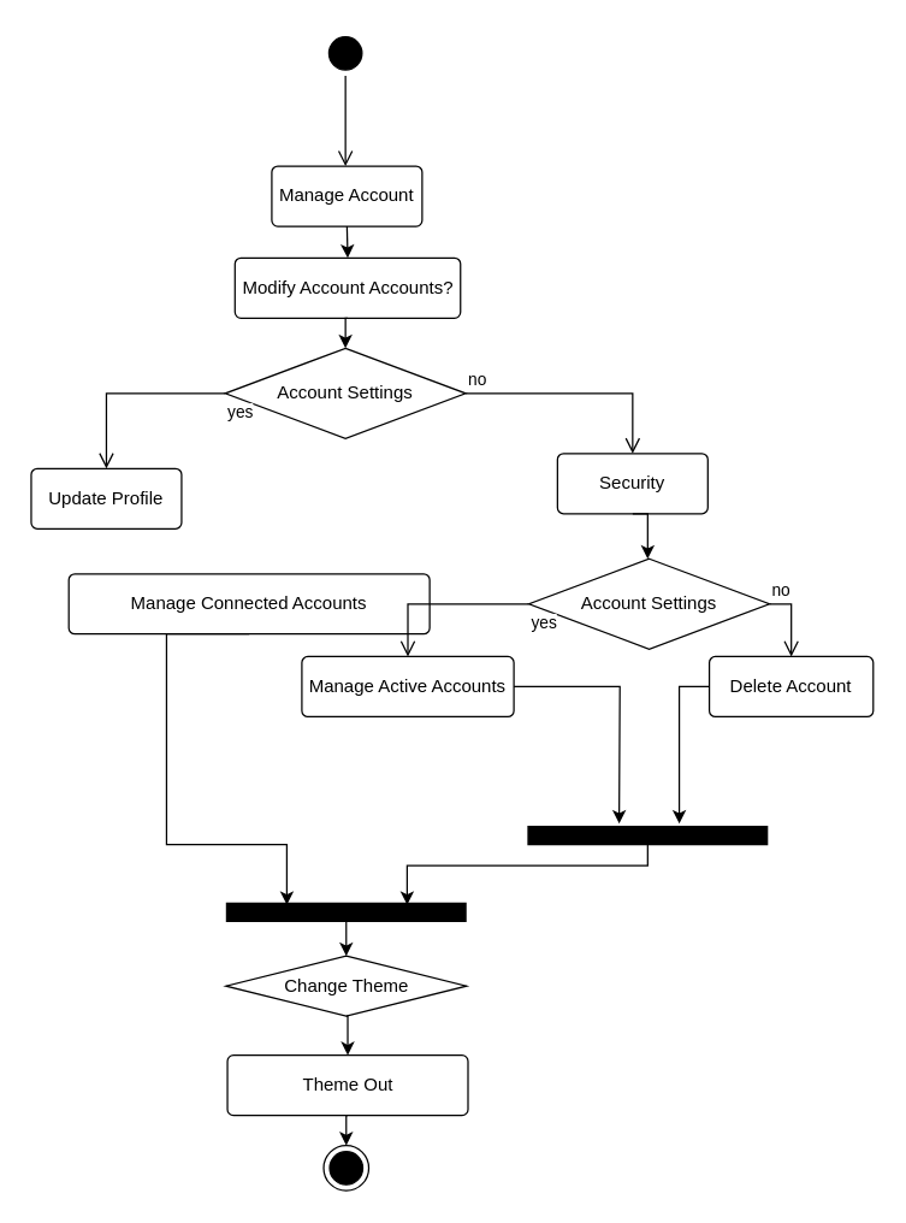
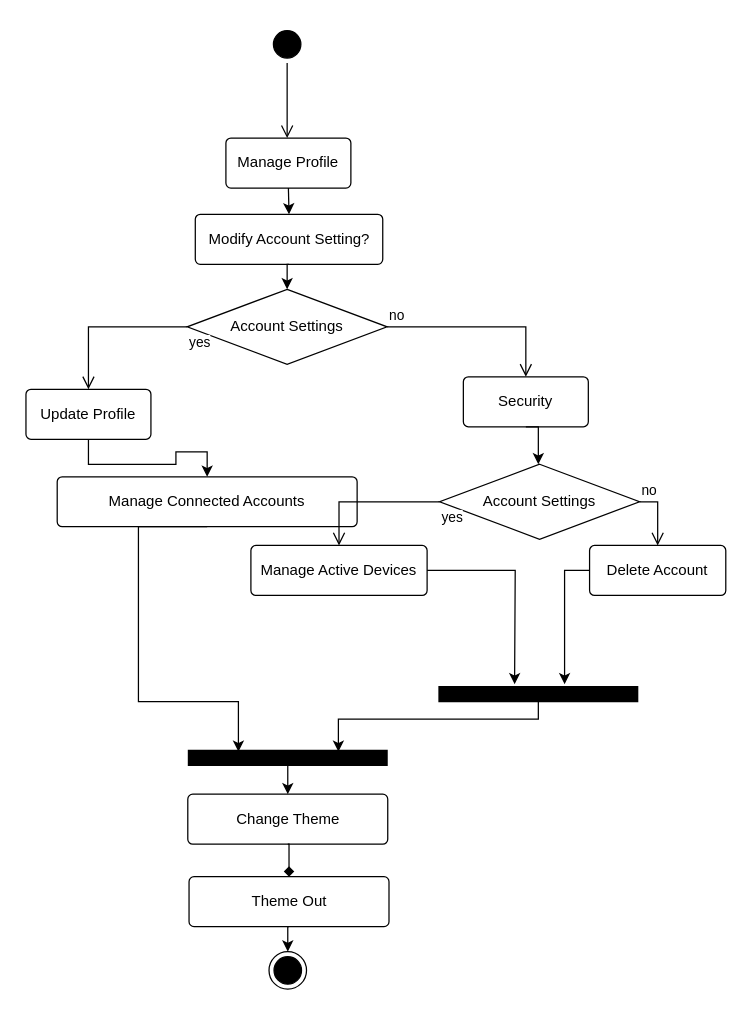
  <mxCell id="0" />
  <mxCell id="1" parent="0" />
  <mxCell id="2" style="edgeStyle=orthogonalEdgeStyle;rounded=0;orthogonalLoop=1;jettySize=auto;html=1;exitX=0.5;exitY=1;exitDx=0;exitDy=0;entryX=0.5;entryY=0;entryDx=0;entryDy=0;" parent="1" source="3" target="24" edge="1"><mxGeometry relative="1" as="geometry" /></mxCell>
- <mxCell id="3" value="Manage Account" style="rounded=1;arcSize=10;whiteSpace=wrap;html=1;align=center;fillColor=none;" parent="1" vertex="1"><mxGeometry x="180" y="110" width="100" height="40" as="geometry" /></mxCell>
+ <mxCell id="3" value="Manage Profile" style="rounded=1;arcSize=10;whiteSpace=wrap;html=1;align=center;fillColor=none;" parent="1" vertex="1"><mxGeometry x="180" y="110" width="100" height="40" as="geometry" /></mxCell>
+ <mxCell id="4" style="edgeStyle=orthogonalEdgeStyle;rounded=0;orthogonalLoop=1;jettySize=auto;html=1;exitX=0.5;exitY=1;exitDx=0;exitDy=0;entryX=0.5;entryY=0;entryDx=0;entryDy=0;" parent="1" source="5" target="9" edge="1"><mxGeometry relative="1" as="geometry" /></mxCell>
  <mxCell id="5" value="Update Profile" style="rounded=1;arcSize=10;whiteSpace=wrap;html=1;align=center;fillColor=none;" parent="1" vertex="1"><mxGeometry x="20" y="311" width="100" height="40" as="geometry" /></mxCell>
  <mxCell id="6" style="edgeStyle=orthogonalEdgeStyle;rounded=0;orthogonalLoop=1;jettySize=auto;html=1;exitX=0.5;exitY=1;exitDx=0;exitDy=0;entryX=0.5;entryY=0;entryDx=0;entryDy=0;" parent="1" source="7" edge="1"><mxGeometry relative="1" as="geometry"><mxPoint x="430" y="371" as="targetPoint" /></mxGeometry></mxCell>
  <mxCell id="7" value="Security" style="rounded=1;arcSize=10;whiteSpace=wrap;html=1;align=center;fillColor=none;" parent="1" vertex="1"><mxGeometry x="370" y="301" width="100" height="40" as="geometry" /></mxCell>
  <mxCell id="8" style="edgeStyle=orthogonalEdgeStyle;rounded=0;orthogonalLoop=1;jettySize=auto;html=1;exitX=0.5;exitY=1;exitDx=0;exitDy=0;" parent="1" source="9" edge="1"><mxGeometry relative="1" as="geometry"><mxPoint x="190" y="601" as="targetPoint" /><Array as="points"><mxPoint x="110" y="561" /><mxPoint x="190" y="561" /></Array><mxPoint x="110" y="471" as="sourcePoint" /></mxGeometry></mxCell>
  <mxCell id="9" value="Manage Connected Accounts" style="rounded=1;arcSize=10;whiteSpace=wrap;html=1;align=center;fillColor=none;" parent="1" vertex="1"><mxGeometry x="45" y="381" width="240" height="40" as="geometry" /></mxCell>
  <mxCell id="10" style="edgeStyle=orthogonalEdgeStyle;rounded=0;orthogonalLoop=1;jettySize=auto;html=1;exitX=1;exitY=0.5;exitDx=0;exitDy=0;" parent="1" source="11" edge="1"><mxGeometry relative="1" as="geometry"><mxPoint x="411" y="547" as="targetPoint" /></mxGeometry></mxCell>
- <mxCell id="11" value="Manage Active Accounts" style="rounded=1;arcSize=10;whiteSpace=wrap;html=1;align=center;fillColor=none;" parent="1" vertex="1"><mxGeometry x="200" y="436" width="141" height="40" as="geometry" /></mxCell>
+ <mxCell id="11" value="Manage Active Devices" style="rounded=1;arcSize=10;whiteSpace=wrap;html=1;align=center;fillColor=none;" parent="1" vertex="1"><mxGeometry x="200" y="436" width="141" height="40" as="geometry" /></mxCell>
  <mxCell id="12" style="edgeStyle=orthogonalEdgeStyle;rounded=0;orthogonalLoop=1;jettySize=auto;html=1;exitX=0;exitY=0.5;exitDx=0;exitDy=0;" parent="1" source="13" edge="1"><mxGeometry relative="1" as="geometry"><mxPoint x="451" y="547" as="targetPoint" /><Array as="points"><mxPoint x="451" y="456" /><mxPoint x="451" y="547" /></Array></mxGeometry></mxCell>
  <mxCell id="13" value="Delete Account" style="rounded=1;arcSize=10;whiteSpace=wrap;html=1;align=center;fillColor=none;" parent="1" vertex="1"><mxGeometry x="471" y="436" width="109" height="40" as="geometry" /></mxCell>
  <mxCell id="14" value="" style="line;strokeWidth=13;rotatable=0;dashed=0;labelPosition=right;align=left;verticalAlign=middle;spacingTop=0;spacingLeft=6;points=[];portConstraint=eastwest;" parent="1" vertex="1"><mxGeometry x="149.5" y="601" width="160" height="10" as="geometry" /></mxCell>
- <mxCell id="15" style="edgeStyle=orthogonalEdgeStyle;rounded=0;orthogonalLoop=1;jettySize=auto;html=1;exitX=0.5;exitY=1;exitDx=0;exitDy=0;entryX=0.5;entryY=0;entryDx=0;entryDy=0;" parent="1" source="16" target="29" edge="1"><mxGeometry relative="1" as="geometry" /></mxCell>
- <mxCell id="16" value="Change Theme" style="rhombus;arcSize=10;whiteSpace=wrap;html=1;align=center;fillColor=none;" parent="1" vertex="1"><mxGeometry x="149.5" y="635" width="160" height="40" as="geometry" /></mxCell>
+ <mxCell id="15" style="edgeStyle=orthogonalEdgeStyle;rounded=0;orthogonalLoop=1;jettySize=auto;html=1;exitX=0.5;exitY=1;exitDx=0;exitDy=0;entryX=0.5;entryY=0;entryDx=0;entryDy=0;endArrow=diamond;" parent="1" source="16" target="29" edge="1"><mxGeometry relative="1" as="geometry" /></mxCell>
+ <mxCell id="16" value="Change Theme" style="rounded=1;arcSize=10;whiteSpace=wrap;html=1;align=center;fillColor=none;" parent="1" vertex="1"><mxGeometry x="149.5" y="635" width="160" height="40" as="geometry" /></mxCell>
  <mxCell id="17" value="Account Settings" style="rhombus;whiteSpace=wrap;html=1;fontColor=#000000;fillColor=none;strokeColor=#000000;" parent="1" vertex="1"><mxGeometry x="149" y="231" width="160" height="60" as="geometry" /></mxCell>
  <mxCell id="18" value="no" style="edgeStyle=orthogonalEdgeStyle;html=1;align=left;verticalAlign=bottom;endArrow=open;endSize=8;strokeColor=#000000;rounded=0;entryX=0.5;entryY=0;entryDx=0;entryDy=0;" parent="1" source="17" target="7" edge="1"><mxGeometry x="-1" relative="1" as="geometry"><mxPoint x="200" y="541" as="targetPoint" /></mxGeometry></mxCell>
  <mxCell id="19" value="yes" style="edgeStyle=orthogonalEdgeStyle;html=1;align=left;verticalAlign=top;endArrow=open;endSize=8;strokeColor=#000000;rounded=0;entryX=0.5;entryY=0;entryDx=0;entryDy=0;exitX=0;exitY=0.5;exitDx=0;exitDy=0;" parent="1" source="17" target="5" edge="1"><mxGeometry x="-1" relative="1" as="geometry"><mxPoint x="60" y="621" as="targetPoint" /></mxGeometry></mxCell>
  <mxCell id="20" value="" style="endArrow=classic;html=1;rounded=0;entryX=0.5;entryY=0;entryDx=0;entryDy=0;" parent="1" source="14" target="16" edge="1"><mxGeometry width="50" height="50" relative="1" as="geometry"><mxPoint x="129.5" y="605" as="sourcePoint" /><mxPoint x="179.5" y="555" as="targetPoint" /></mxGeometry></mxCell>
  <mxCell id="21" value="" style="line;strokeWidth=13;rotatable=0;dashed=0;labelPosition=right;align=left;verticalAlign=middle;spacingTop=0;spacingLeft=6;points=[];portConstraint=eastwest;" parent="1" vertex="1"><mxGeometry x="350" y="550" width="160" height="10" as="geometry" /></mxCell>
  <mxCell id="22" value="" style="endArrow=classic;html=1;rounded=0;" parent="1" edge="1"><mxGeometry width="50" height="50" relative="1" as="geometry"><mxPoint x="430" y="561" as="sourcePoint" /><mxPoint x="270" y="601" as="targetPoint" /><Array as="points"><mxPoint x="430" y="575" /><mxPoint x="270" y="575" /></Array></mxGeometry></mxCell>
  <mxCell id="23" style="edgeStyle=orthogonalEdgeStyle;rounded=0;orthogonalLoop=1;jettySize=auto;html=1;exitX=0.5;exitY=1;exitDx=0;exitDy=0;entryX=0.5;entryY=0;entryDx=0;entryDy=0;" parent="1" source="24" target="17" edge="1"><mxGeometry relative="1" as="geometry" /></mxCell>
- <mxCell id="24" value="Modify Account Accounts?" style="rounded=1;arcSize=10;whiteSpace=wrap;html=1;align=center;fillColor=none;" parent="1" vertex="1"><mxGeometry x="155.5" y="171" width="150" height="40" as="geometry" /></mxCell>
+ <mxCell id="24" value="Modify Account Setting?" style="rounded=1;arcSize=10;whiteSpace=wrap;html=1;align=center;fillColor=none;" parent="1" vertex="1"><mxGeometry x="155.5" y="171" width="150" height="40" as="geometry" /></mxCell>
  <mxCell id="25" value="Account Settings" style="rhombus;whiteSpace=wrap;html=1;fontColor=#000000;fillColor=none;strokeColor=#000000;" parent="1" vertex="1"><mxGeometry x="351" y="371" width="160" height="60" as="geometry" /></mxCell>
  <mxCell id="26" value="no" style="edgeStyle=orthogonalEdgeStyle;html=1;align=left;verticalAlign=bottom;endArrow=open;endSize=8;strokeColor=#000000;rounded=0;entryX=0.5;entryY=0;entryDx=0;entryDy=0;" parent="1" source="25" target="13" edge="1"><mxGeometry x="-1" relative="1" as="geometry"><mxPoint x="591" y="447" as="targetPoint" /><Array as="points"><mxPoint x="525" y="401" /></Array></mxGeometry></mxCell>
  <mxCell id="27" value="yes" style="edgeStyle=orthogonalEdgeStyle;html=1;align=left;verticalAlign=top;endArrow=open;endSize=8;strokeColor=#000000;rounded=0;entryX=0.5;entryY=0;entryDx=0;entryDy=0;" parent="1" source="25" target="11" edge="1"><mxGeometry x="-1" relative="1" as="geometry"><mxPoint x="245" y="457" as="targetPoint" /><Array as="points"><mxPoint x="271" y="401" /></Array></mxGeometry></mxCell>
  <mxCell id="28" style="edgeStyle=orthogonalEdgeStyle;rounded=0;orthogonalLoop=1;jettySize=auto;html=1;exitX=0.5;exitY=1;exitDx=0;exitDy=0;entryX=0.5;entryY=0;entryDx=0;entryDy=0;" parent="1" source="29" target="30" edge="1"><mxGeometry relative="1" as="geometry" /></mxCell>
  <mxCell id="29" value="Theme Out" style="rounded=1;arcSize=10;whiteSpace=wrap;html=1;align=center;fillColor=none;" parent="1" vertex="1"><mxGeometry x="150.5" y="701" width="160" height="40" as="geometry" /></mxCell>
  <mxCell id="30" value="" style="ellipse;html=1;shape=endState;fillColor=#000000;strokeColor=#000000;" parent="1" vertex="1"><mxGeometry x="214.5" y="761" width="30" height="30" as="geometry" /></mxCell>
  <mxCell id="31" value="" style="ellipse;html=1;shape=startState;fillColor=#000000;strokeColor=#000000;" vertex="1" parent="1"><mxGeometry x="214" y="20" width="30" height="30" as="geometry" /></mxCell>
  <mxCell id="32" value="" style="edgeStyle=orthogonalEdgeStyle;html=1;verticalAlign=bottom;endArrow=open;endSize=8;strokeColor=#000000;rounded=0;" edge="1" source="31" parent="1"><mxGeometry relative="1" as="geometry"><mxPoint x="229" y="110" as="targetPoint" /></mxGeometry></mxCell>
